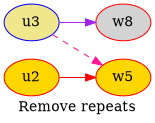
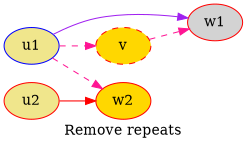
  digraph {
    label="Remove repeats"
    rankdir=LR
    node [color=red fillcolor=khaki style=filled]
    edge [color=deeppink style=dashed]
-   u1 [color=blue label=u3]
-   w1 [fillcolor=lightgrey label=w8]
-   w2 [fillcolor=gold label=w5]
-   u2 [fillcolor=gold]
+   u1 [color=blue]
+   w1 [fillcolor=lightgrey]
+   v [fillcolor=gold style="dashed,filled"]
+   w2 [fillcolor=gold]
+   u2
    u1 -> w1 [color=purple style=""]
+   u1 -> v
    u1 -> w2
+   v -> w1
    u2 -> w2 [color=red style=""]
  }
